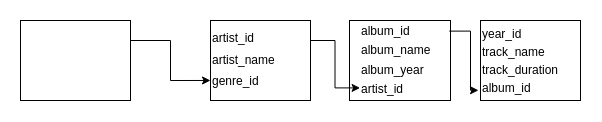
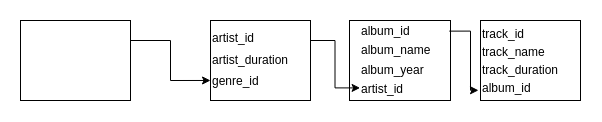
  <mxCell id="0" />
  <mxCell id="1" parent="0" />
  <mxCell id="2" value="" style="rounded=0;whiteSpace=wrap;html=1;" vertex="1" parent="1"><mxGeometry x="20" y="20" width="110" height="80" as="geometry" /></mxCell>
  <mxCell id="3" value="" style="rounded=0;whiteSpace=wrap;html=1;" vertex="1" parent="1"><mxGeometry x="210" y="20" width="100" height="80" as="geometry" /></mxCell>
  <mxCell id="4" value="" style="whiteSpace=wrap;html=1;" vertex="1" parent="1"><mxGeometry x="349" y="20" width="101" height="80" as="geometry" /></mxCell>
- <mxCell id="5" value="&lt;p style=&quot;line-height: 180%;&quot;&gt;artist_id&lt;br&gt;artist_name&lt;br&gt;genre_id&lt;/p&gt;" style="text;strokeColor=none;align=left;fillColor=none;html=1;verticalAlign=middle;whiteSpace=wrap;rounded=0;" vertex="1" parent="1"><mxGeometry x="210" y="30" width="80" height="60" as="geometry" /></mxCell>
+ <mxCell id="5" value="&lt;p style=&quot;line-height: 180%;&quot;&gt;artist_id&lt;br&gt;artist_duration&lt;br&gt;genre_id&lt;/p&gt;" style="text;strokeColor=none;align=left;fillColor=none;html=1;verticalAlign=middle;whiteSpace=wrap;rounded=0;" vertex="1" parent="1"><mxGeometry x="210" y="30" width="80" height="60" as="geometry" /></mxCell>
  <mxCell id="6" value="&lt;p style=&quot;line-height: 160%;&quot;&gt;album_id&lt;br&gt;album_name&lt;br&gt;album_year&lt;br&gt;artist_id&lt;/p&gt;" style="text;strokeColor=none;align=left;fillColor=none;html=1;verticalAlign=middle;whiteSpace=wrap;rounded=0;" vertex="1" parent="1"><mxGeometry x="359" y="30" width="66" height="60" as="geometry" /></mxCell>
- <mxCell id="7" value="&lt;p style=&quot;line-height: 150%;&quot;&gt;year_id&lt;br&gt;track_name&lt;br&gt;track_duration&lt;br&gt;album_id&lt;/p&gt;" style="whiteSpace=wrap;html=1;align=left;" vertex="1" parent="1"><mxGeometry x="480" y="20" width="100" height="80" as="geometry" /></mxCell>
+ <mxCell id="7" value="&lt;p style=&quot;line-height: 150%;&quot;&gt;track_id&lt;br&gt;track_name&lt;br&gt;track_duration&lt;br&gt;album_id&lt;/p&gt;" style="whiteSpace=wrap;html=1;align=left;" vertex="1" parent="1"><mxGeometry x="480" y="20" width="100" height="80" as="geometry" /></mxCell>
  <mxCell id="8" style="edgeStyle=orthogonalEdgeStyle;rounded=0;orthogonalLoop=1;jettySize=auto;html=1;exitX=1;exitY=0.25;exitDx=0;exitDy=0;entryX=0;entryY=0.833;entryDx=0;entryDy=0;entryPerimeter=0;" edge="1" parent="1" source="2" target="5"><mxGeometry relative="1" as="geometry" /></mxCell>
  <mxCell id="9" style="edgeStyle=orthogonalEdgeStyle;rounded=0;orthogonalLoop=1;jettySize=auto;html=1;exitX=1;exitY=0.25;exitDx=0;exitDy=0;entryX=0.009;entryY=0.957;entryDx=0;entryDy=0;entryPerimeter=0;" edge="1" parent="1" source="3" target="6"><mxGeometry relative="1" as="geometry" /></mxCell>
  <mxCell id="10" style="edgeStyle=orthogonalEdgeStyle;rounded=0;orthogonalLoop=1;jettySize=auto;html=1;exitX=0.988;exitY=0.133;exitDx=0;exitDy=0;entryX=-0.02;entryY=0.873;entryDx=0;entryDy=0;entryPerimeter=0;exitPerimeter=0;" edge="1" parent="1" source="4" target="7"><mxGeometry relative="1" as="geometry" /></mxCell>
